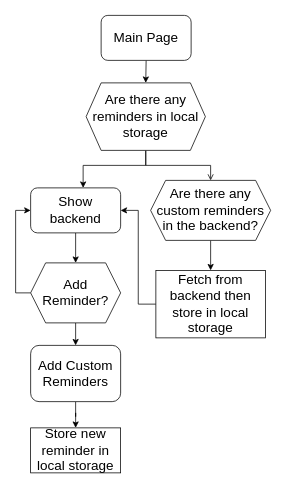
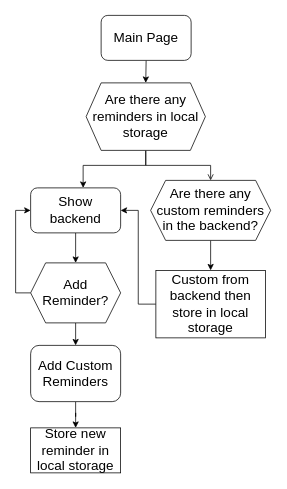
  <mxCell id="0" />
  <mxCell id="1" parent="0" />
  <mxCell id="2" style="edgeStyle=orthogonalEdgeStyle;rounded=0;orthogonalLoop=1;jettySize=auto;html=1;exitX=0.5;exitY=1;exitDx=0;exitDy=0;entryX=0.5;entryY=0;entryDx=0;entryDy=0;fontSize=18;" edge="1" parent="1" source="3" target="6"><mxGeometry relative="1" as="geometry" /></mxCell>
  <mxCell id="3" value="&lt;font style=&quot;font-size: 18px&quot;&gt;Main Page&lt;/font&gt;" style="rounded=1;whiteSpace=wrap;html=1;" vertex="1" parent="1"><mxGeometry x="134" y="20" width="120" height="60" as="geometry" /></mxCell>
  <mxCell id="4" style="edgeStyle=orthogonalEdgeStyle;rounded=0;orthogonalLoop=1;jettySize=auto;html=1;exitX=0.5;exitY=1;exitDx=0;exitDy=0;fontSize=18;" edge="1" parent="1" source="6" target="8"><mxGeometry relative="1" as="geometry"><Array as="points"><mxPoint x="194" y="220" /><mxPoint x="110" y="220" /></Array></mxGeometry></mxCell>
  <mxCell id="5" style="edgeStyle=orthogonalEdgeStyle;rounded=0;orthogonalLoop=1;jettySize=auto;html=1;exitX=0.5;exitY=1;exitDx=0;exitDy=0;entryX=0.5;entryY=0;entryDx=0;entryDy=0;fontSize=18;endArrow=open;" edge="1" parent="1" source="6" target="10"><mxGeometry relative="1" as="geometry"><Array as="points"><mxPoint x="194" y="220" /><mxPoint x="280" y="220" /></Array></mxGeometry></mxCell>
  <mxCell id="6" value="Are there any reminders in local storage" style="shape=hexagon;perimeter=hexagonPerimeter2;whiteSpace=wrap;html=1;fixedSize=1;fontSize=18;" vertex="1" parent="1"><mxGeometry x="114" y="110" width="159" height="90" as="geometry" /></mxCell>
  <mxCell id="7" style="edgeStyle=orthogonalEdgeStyle;rounded=0;orthogonalLoop=1;jettySize=auto;html=1;exitX=0.5;exitY=1;exitDx=0;exitDy=0;entryX=0.5;entryY=0;entryDx=0;entryDy=0;fontSize=18;" edge="1" parent="1" source="8" target="15"><mxGeometry relative="1" as="geometry" /></mxCell>
  <mxCell id="8" value="Show backend" style="rounded=1;whiteSpace=wrap;html=1;fontSize=18;" vertex="1" parent="1"><mxGeometry x="40" y="250" width="120" height="60" as="geometry" /></mxCell>
  <mxCell id="9" style="edgeStyle=orthogonalEdgeStyle;rounded=0;orthogonalLoop=1;jettySize=auto;html=1;exitX=0.5;exitY=1;exitDx=0;exitDy=0;entryX=0.5;entryY=0;entryDx=0;entryDy=0;fontSize=18;" edge="1" parent="1" source="10" target="12"><mxGeometry relative="1" as="geometry" /></mxCell>
  <mxCell id="10" value="Are there any custom reminders in the backend?" style="shape=hexagon;perimeter=hexagonPerimeter2;whiteSpace=wrap;html=1;fixedSize=1;fontSize=18;" vertex="1" parent="1"><mxGeometry x="200" y="240" width="160" height="80" as="geometry" /></mxCell>
  <mxCell id="11" style="edgeStyle=orthogonalEdgeStyle;rounded=0;orthogonalLoop=1;jettySize=auto;html=1;exitX=0;exitY=0.5;exitDx=0;exitDy=0;fontSize=18;entryX=1;entryY=0.5;entryDx=0;entryDy=0;" edge="1" parent="1" source="12" target="8"><mxGeometry relative="1" as="geometry" /></mxCell>
- <mxCell id="12" value="Fetch from backend then store in local storage" style="rounded=0;whiteSpace=wrap;html=1;fontSize=18;" vertex="1" parent="1"><mxGeometry x="207" y="360" width="146" height="90" as="geometry" /></mxCell>
+ <mxCell id="12" value="Custom from backend then store in local storage" style="rounded=0;whiteSpace=wrap;html=1;fontSize=18;" vertex="1" parent="1"><mxGeometry x="207" y="360" width="146" height="90" as="geometry" /></mxCell>
  <mxCell id="13" style="edgeStyle=orthogonalEdgeStyle;rounded=0;orthogonalLoop=1;jettySize=auto;html=1;exitX=0.5;exitY=1;exitDx=0;exitDy=0;entryX=0.5;entryY=0;entryDx=0;entryDy=0;fontSize=18;" edge="1" parent="1" source="15" target="17"><mxGeometry relative="1" as="geometry" /></mxCell>
  <mxCell id="14" style="edgeStyle=orthogonalEdgeStyle;rounded=0;orthogonalLoop=1;jettySize=auto;html=1;entryX=0;entryY=0.5;entryDx=0;entryDy=0;fontSize=18;" edge="1" parent="1" source="15" target="8"><mxGeometry relative="1" as="geometry"><Array as="points"><mxPoint x="20" y="390" /><mxPoint x="20" y="280" /></Array></mxGeometry></mxCell>
  <mxCell id="15" value="Add Reminder?" style="shape=hexagon;perimeter=hexagonPerimeter2;whiteSpace=wrap;html=1;fixedSize=1;fontSize=18;" vertex="1" parent="1"><mxGeometry x="40" y="350" width="120" height="80" as="geometry" /></mxCell>
  <mxCell id="16" style="edgeStyle=orthogonalEdgeStyle;rounded=0;orthogonalLoop=1;jettySize=auto;html=1;entryX=0.5;entryY=0;entryDx=0;entryDy=0;fontSize=18;" edge="1" parent="1" source="17" target="18"><mxGeometry relative="1" as="geometry" /></mxCell>
  <mxCell id="17" value="Add Custom Reminders" style="rounded=1;whiteSpace=wrap;html=1;fontSize=18;" vertex="1" parent="1"><mxGeometry x="40" y="460" width="120" height="75" as="geometry" /></mxCell>
  <mxCell id="18" value="Store new reminder in local storage" style="rounded=0;whiteSpace=wrap;html=1;fontSize=18;" vertex="1" parent="1"><mxGeometry x="40" y="570" width="120" height="60" as="geometry" /></mxCell>
